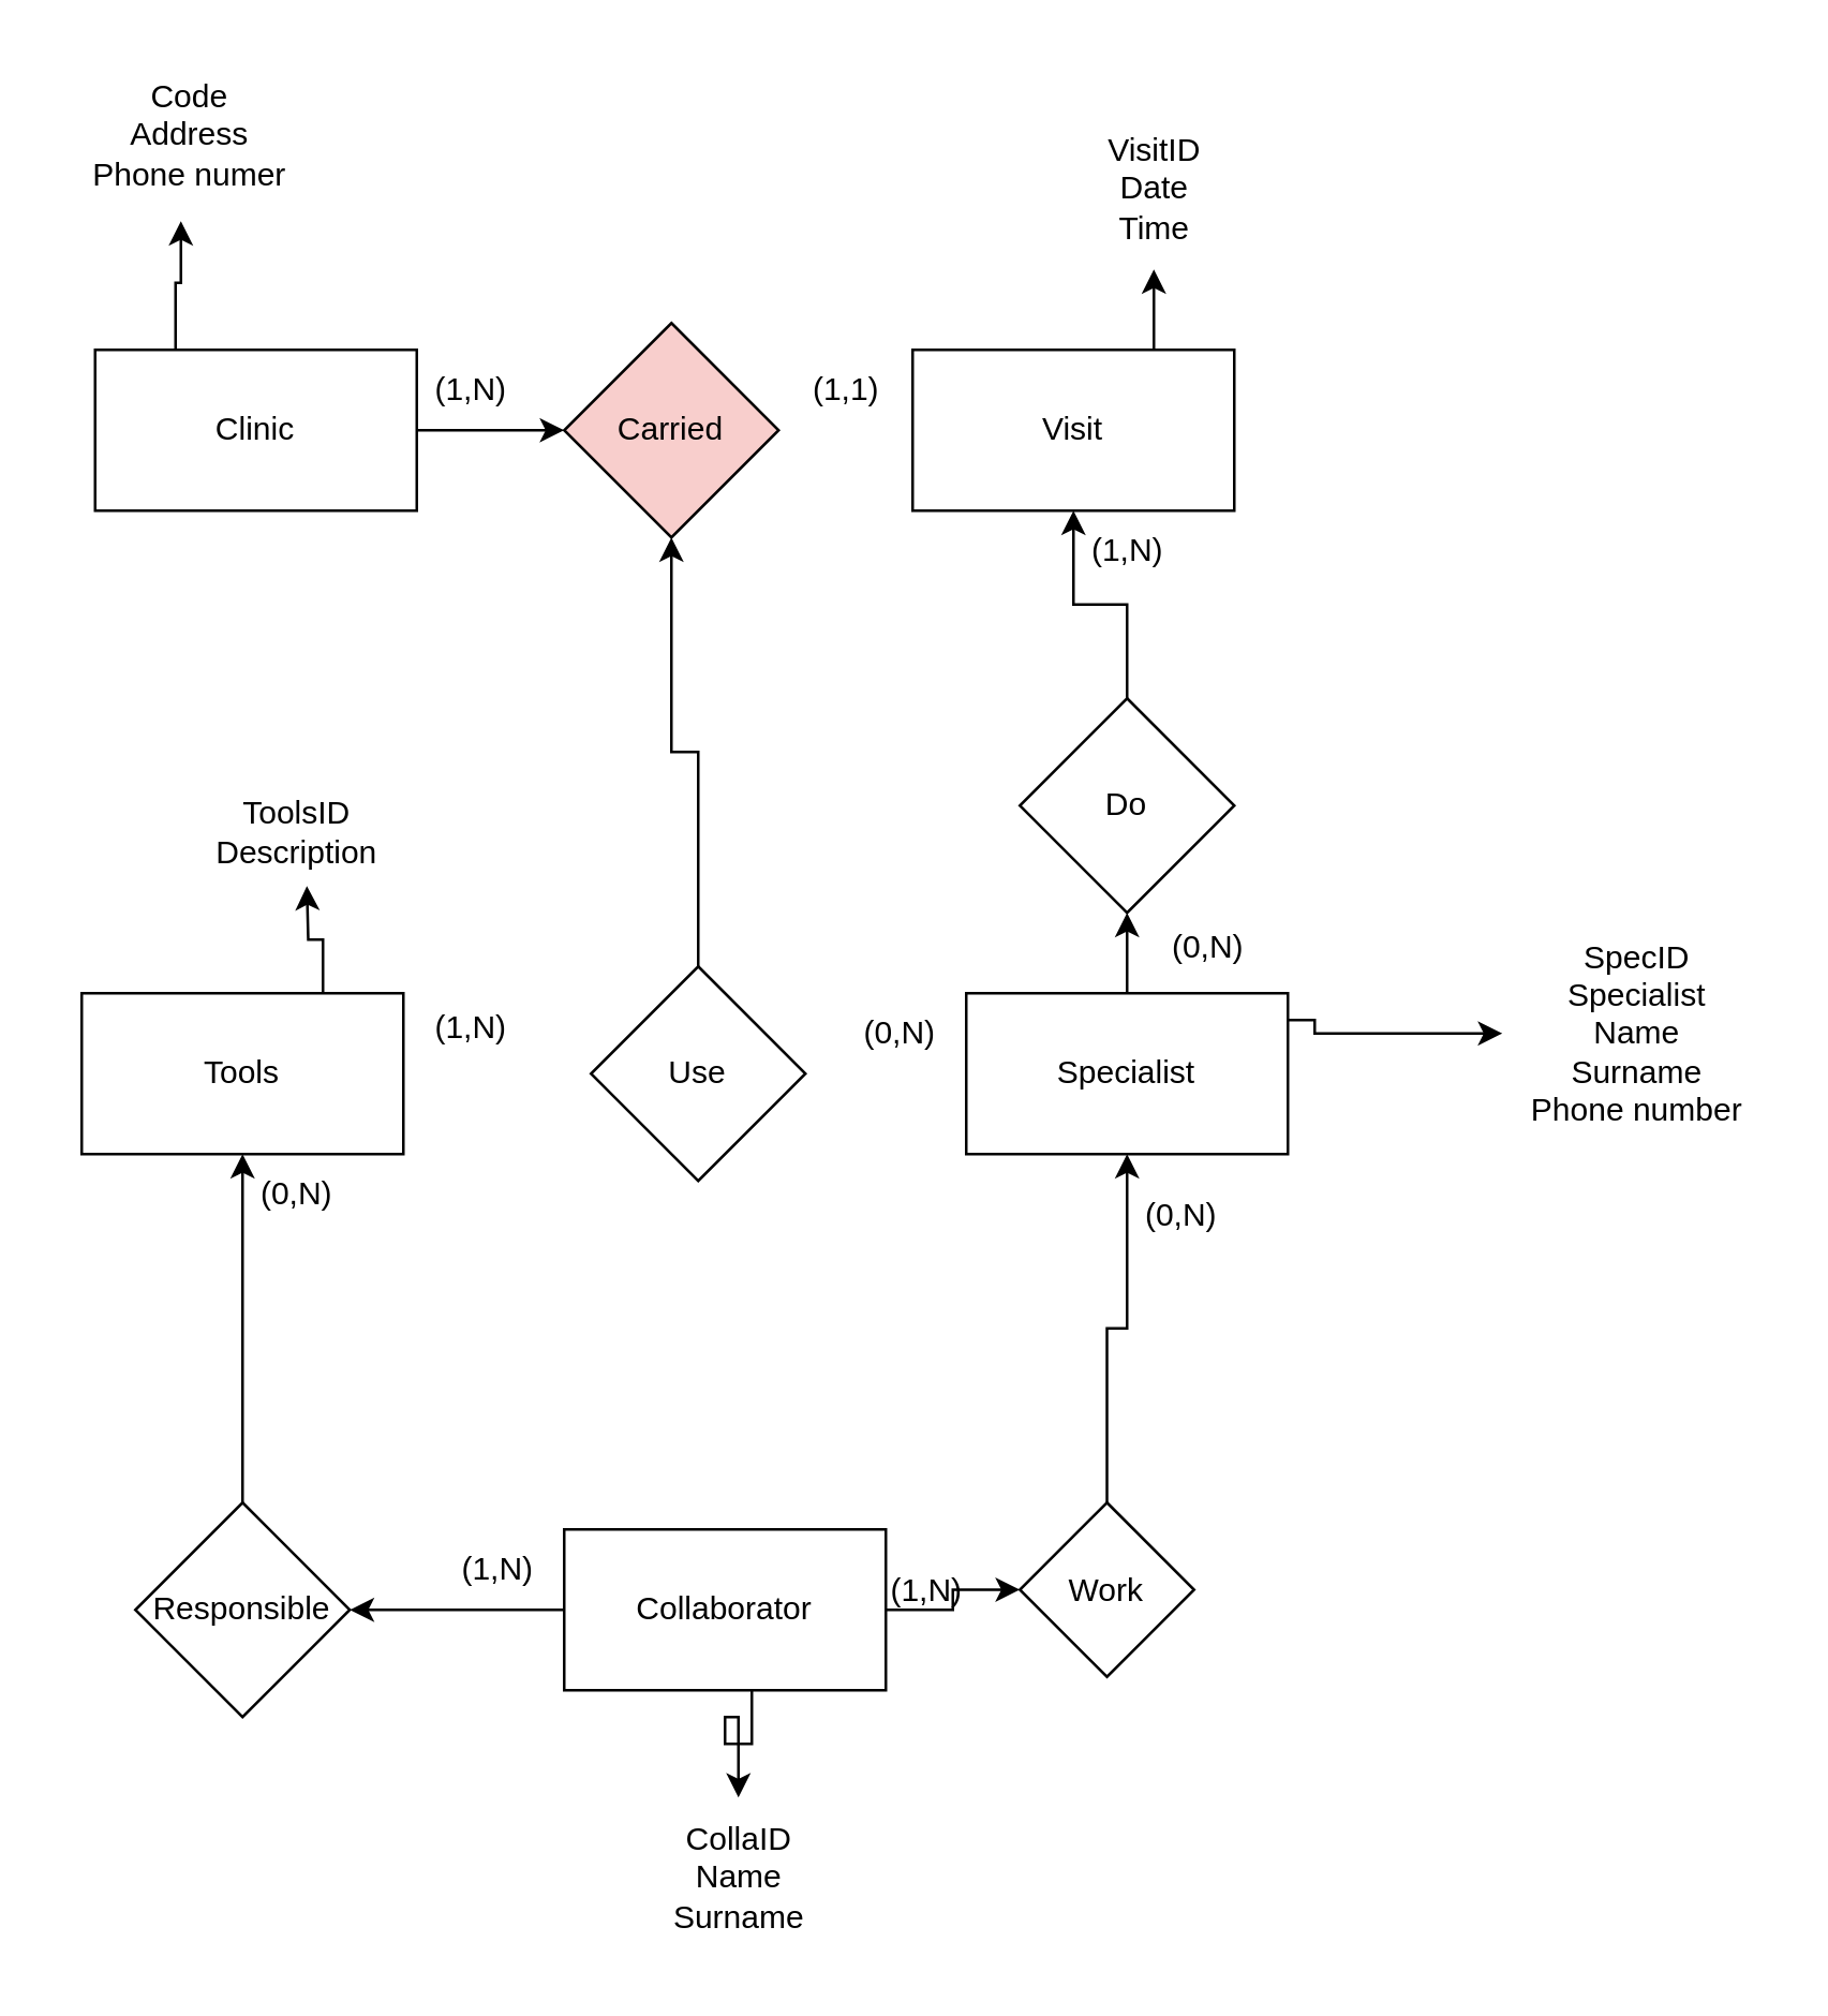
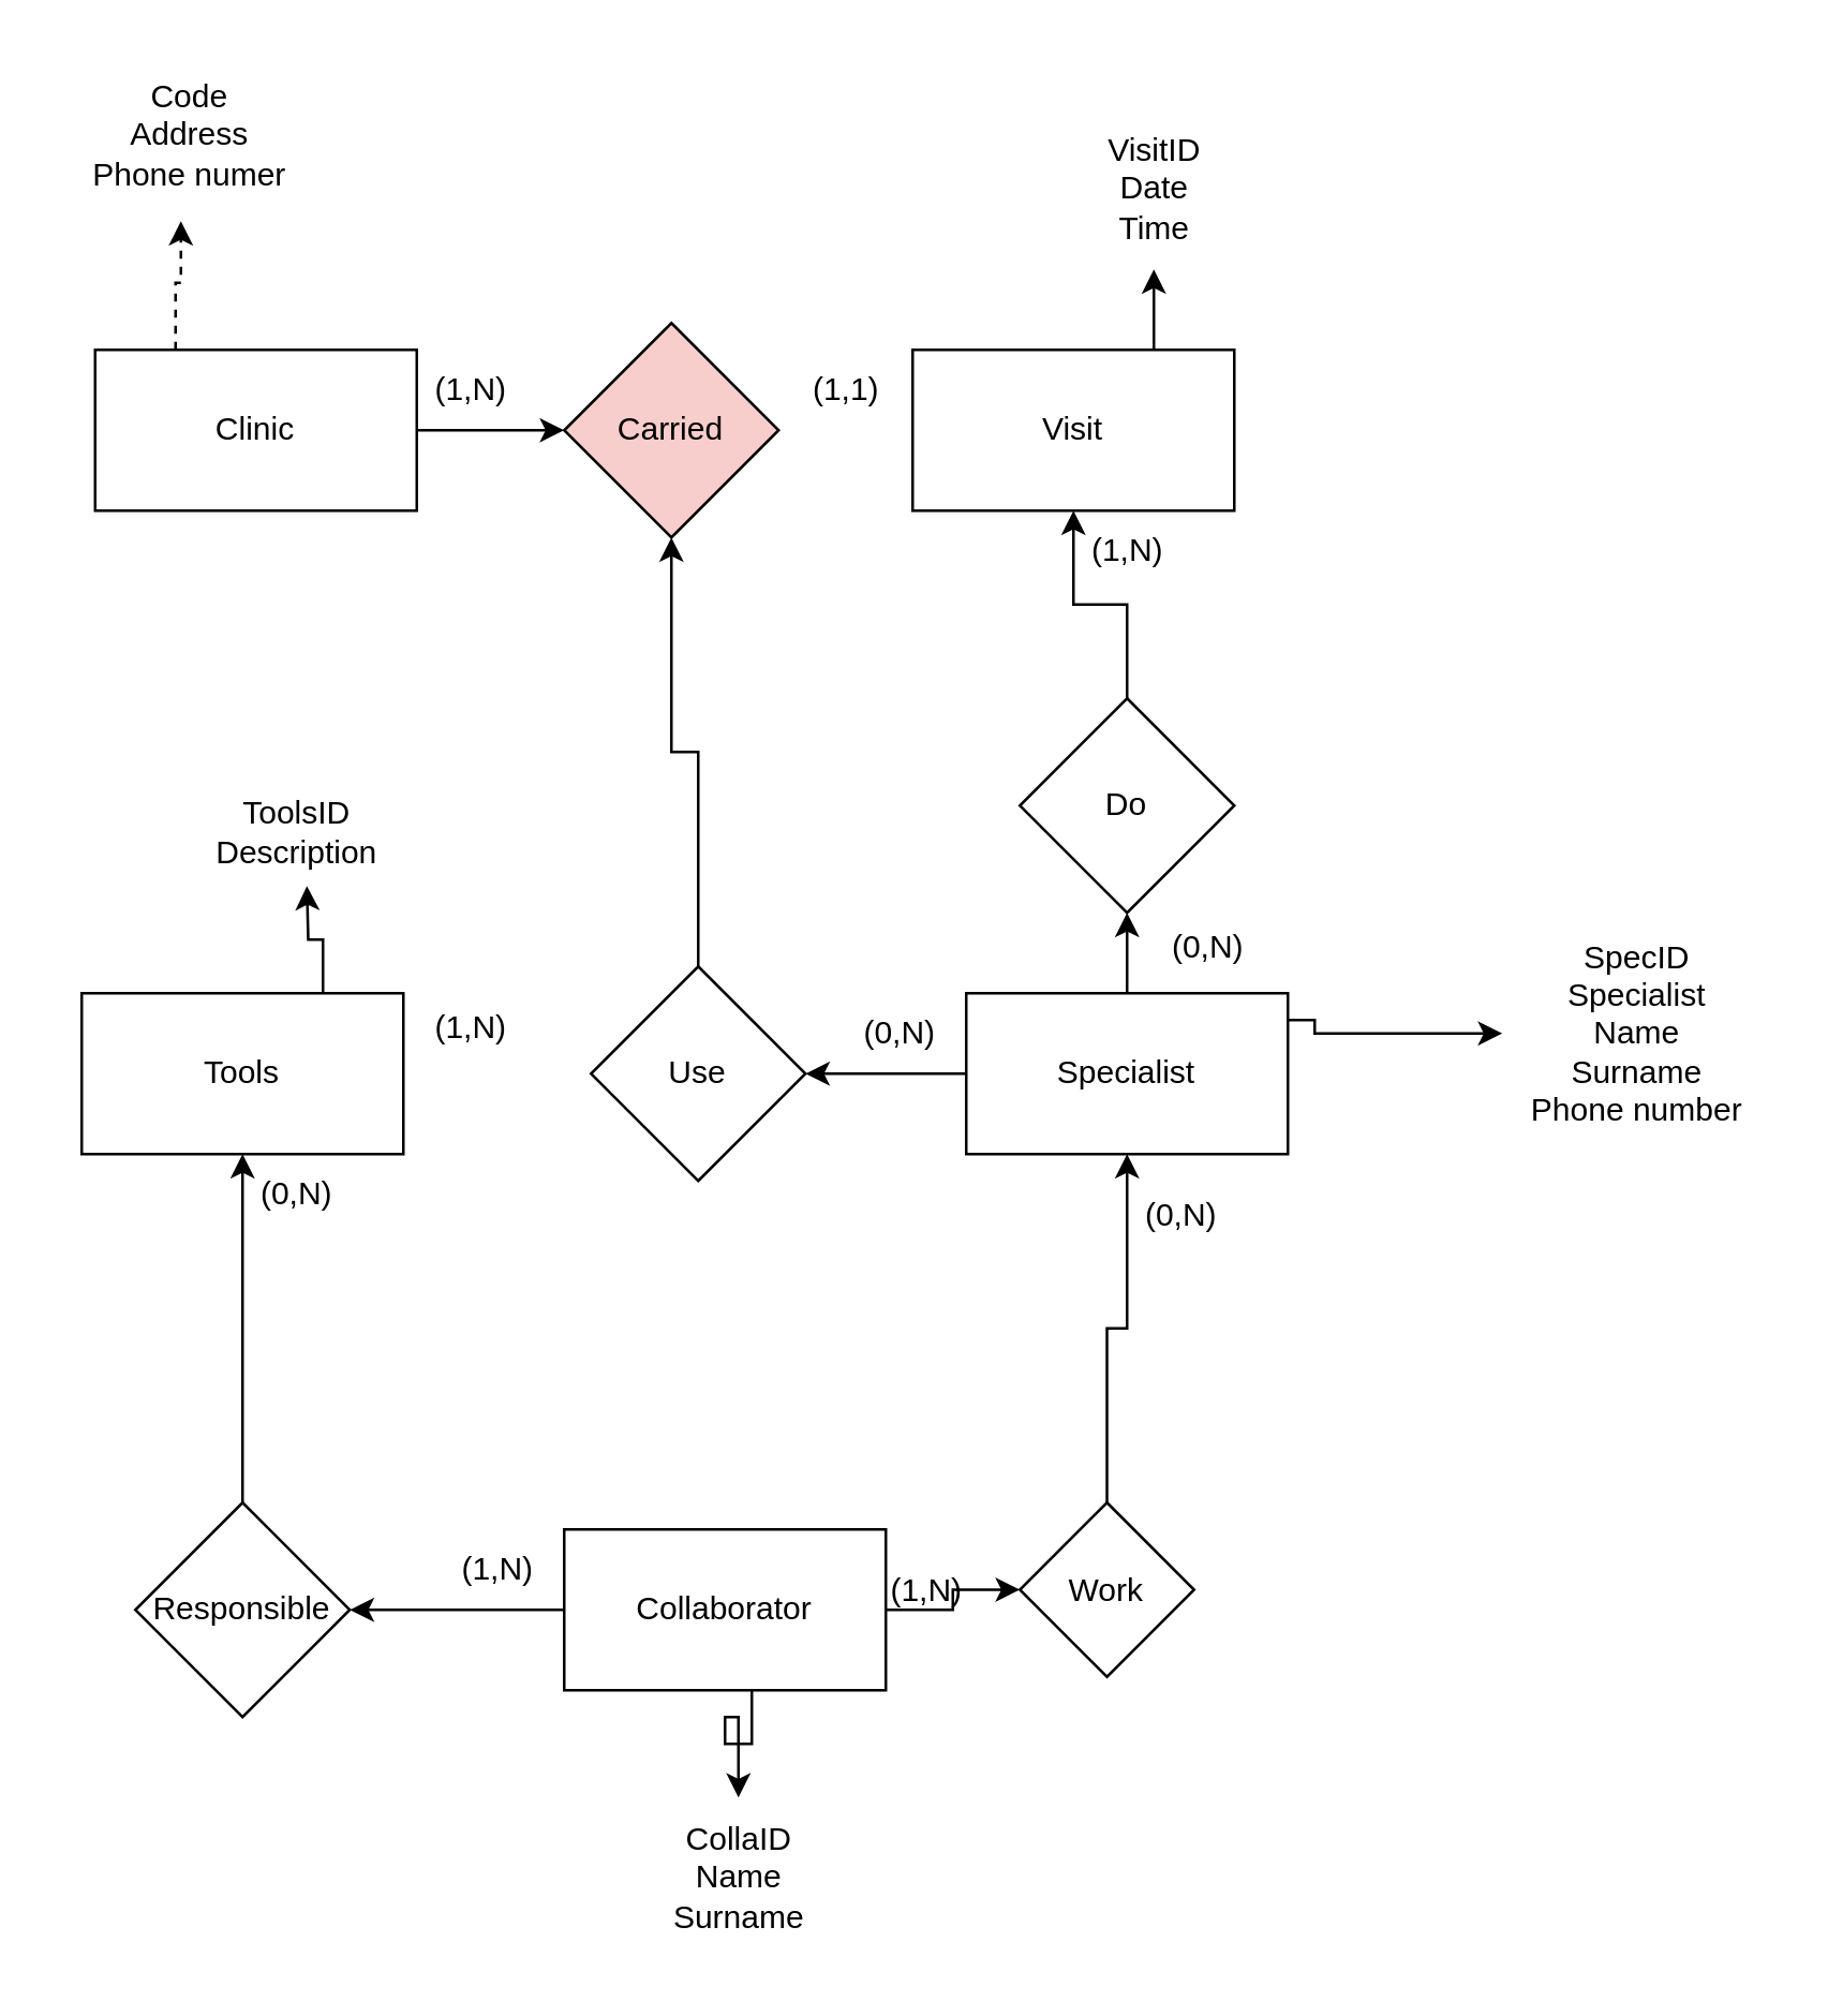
  <mxCell id="0" />
  <mxCell id="1" parent="0" />
  <mxCell id="2" style="edgeStyle=orthogonalEdgeStyle;rounded=0;orthogonalLoop=1;jettySize=auto;html=1;exitX=0.75;exitY=0;exitDx=0;exitDy=0;" edge="1" parent="1" source="3" target="8"><mxGeometry relative="1" as="geometry"><mxPoint x="350" y="140" as="targetPoint" /></mxGeometry></mxCell>
  <mxCell id="3" value="Visit" style="rounded=0;whiteSpace=wrap;html=1;" vertex="1" parent="1"><mxGeometry x="340" y="130" width="120" height="60" as="geometry" /></mxCell>
- <mxCell id="4" style="edgeStyle=orthogonalEdgeStyle;rounded=0;orthogonalLoop=1;jettySize=auto;html=1;exitX=0.25;exitY=0;exitDx=0;exitDy=0;entryX=0.47;entryY=1.033;entryDx=0;entryDy=0;entryPerimeter=0;" edge="1" parent="1" source="6" target="7"><mxGeometry relative="1" as="geometry"><mxPoint x="70" y="130" as="targetPoint" /></mxGeometry></mxCell>
+ <mxCell id="4" style="edgeStyle=orthogonalEdgeStyle;rounded=0;orthogonalLoop=1;jettySize=auto;html=1;exitX=0.25;exitY=0;exitDx=0;exitDy=0;entryX=0.47;entryY=1.033;entryDx=0;entryDy=0;entryPerimeter=0;dashed=1;" edge="1" parent="1" source="6" target="7"><mxGeometry relative="1" as="geometry"><mxPoint x="70" y="130" as="targetPoint" /></mxGeometry></mxCell>
  <mxCell id="5" value="" style="edgeStyle=orthogonalEdgeStyle;rounded=0;orthogonalLoop=1;jettySize=auto;html=1;" edge="1" parent="1" source="6" target="22"><mxGeometry relative="1" as="geometry" /></mxCell>
  <mxCell id="6" value="Clinic" style="whiteSpace=wrap;html=1;" vertex="1" parent="1"><mxGeometry x="35" y="130" width="120" height="60" as="geometry" /></mxCell>
  <mxCell id="7" value="Code&lt;br&gt;Address&lt;br&gt;Phone numer" style="text;html=1;align=center;verticalAlign=middle;resizable=0;points=[];autosize=1;strokeColor=none;fillColor=none;" vertex="1" parent="1"><mxGeometry x="20" y="20" width="100" height="60" as="geometry" /></mxCell>
  <mxCell id="8" value="VisitID&lt;br&gt;Date&lt;br&gt;Time" style="text;html=1;align=center;verticalAlign=middle;resizable=0;points=[];autosize=1;strokeColor=none;fillColor=none;" vertex="1" parent="1"><mxGeometry x="400" y="40" width="60" height="60" as="geometry" /></mxCell>
  <mxCell id="9" style="edgeStyle=orthogonalEdgeStyle;rounded=0;orthogonalLoop=1;jettySize=auto;html=1;exitX=0.25;exitY=0;exitDx=0;exitDy=0;" edge="1" parent="1" source="12" target="13"><mxGeometry relative="1" as="geometry"><mxPoint x="390" y="340" as="targetPoint" /><Array as="points"><mxPoint x="390" y="380" /><mxPoint x="490" y="380" /><mxPoint x="490" y="385" /></Array></mxGeometry></mxCell>
  <mxCell id="10" value="" style="edgeStyle=orthogonalEdgeStyle;rounded=0;orthogonalLoop=1;jettySize=auto;html=1;" edge="1" parent="1" source="12" target="26"><mxGeometry relative="1" as="geometry" /></mxCell>
+ <mxCell id="11" value="" style="edgeStyle=orthogonalEdgeStyle;rounded=0;orthogonalLoop=1;jettySize=auto;html=1;" edge="1" parent="1" source="12" target="30"><mxGeometry relative="1" as="geometry" /></mxCell>
  <mxCell id="12" value="Specialist" style="whiteSpace=wrap;html=1;" vertex="1" parent="1"><mxGeometry x="360" y="370" width="120" height="60" as="geometry" /></mxCell>
  <mxCell id="13" value="SpecID&lt;br&gt;Specialist&lt;br&gt;Name&lt;br&gt;Surname&lt;br&gt;Phone number" style="text;html=1;align=center;verticalAlign=middle;resizable=0;points=[];autosize=1;strokeColor=none;fillColor=none;" vertex="1" parent="1"><mxGeometry x="560" y="340" width="100" height="90" as="geometry" /></mxCell>
  <mxCell id="14" style="edgeStyle=orthogonalEdgeStyle;rounded=0;orthogonalLoop=1;jettySize=auto;html=1;exitX=0.75;exitY=0;exitDx=0;exitDy=0;" edge="1" parent="1" source="15"><mxGeometry relative="1" as="geometry"><mxPoint x="114" y="330" as="targetPoint" /></mxGeometry></mxCell>
  <mxCell id="15" value="Tools" style="whiteSpace=wrap;html=1;" vertex="1" parent="1"><mxGeometry x="30" y="370" width="120" height="60" as="geometry" /></mxCell>
  <mxCell id="16" value="ToolsID&lt;br&gt;Description" style="text;html=1;align=center;verticalAlign=middle;resizable=0;points=[];autosize=1;strokeColor=none;fillColor=none;" vertex="1" parent="1"><mxGeometry x="70" y="290" width="80" height="40" as="geometry" /></mxCell>
  <mxCell id="17" style="edgeStyle=orthogonalEdgeStyle;rounded=0;orthogonalLoop=1;jettySize=auto;html=1;exitX=0;exitY=0.25;exitDx=0;exitDy=0;" edge="1" parent="1" source="20" target="21"><mxGeometry relative="1" as="geometry"><Array as="points"><mxPoint x="280" y="585" /><mxPoint x="280" y="650" /><mxPoint x="270" y="650" /><mxPoint x="270" y="640" /><mxPoint x="275" y="640" /></Array></mxGeometry></mxCell>
  <mxCell id="18" value="" style="edgeStyle=orthogonalEdgeStyle;rounded=0;orthogonalLoop=1;jettySize=auto;html=1;" edge="1" parent="1" source="20" target="34"><mxGeometry relative="1" as="geometry" /></mxCell>
  <mxCell id="19" value="" style="edgeStyle=orthogonalEdgeStyle;rounded=0;orthogonalLoop=1;jettySize=auto;html=1;" edge="1" parent="1" source="20" target="38"><mxGeometry relative="1" as="geometry" /></mxCell>
  <mxCell id="20" value="Collaborator" style="whiteSpace=wrap;html=1;" vertex="1" parent="1"><mxGeometry x="210" y="570" width="120" height="60" as="geometry" /></mxCell>
  <mxCell id="21" value="CollaID&lt;br&gt;Name&lt;br&gt;Surname" style="text;html=1;align=center;verticalAlign=middle;resizable=0;points=[];autosize=1;strokeColor=none;fillColor=none;" vertex="1" parent="1"><mxGeometry x="240" y="670" width="70" height="60" as="geometry" /></mxCell>
  <mxCell id="22" value="Carried" style="rhombus;whiteSpace=wrap;html=1;fillColor=#f8cecc;" vertex="1" parent="1"><mxGeometry x="210" y="120" width="80" height="80" as="geometry" /></mxCell>
  <mxCell id="23" value="(1,1)" style="text;html=1;align=center;verticalAlign=middle;resizable=0;points=[];autosize=1;strokeColor=none;fillColor=none;" vertex="1" parent="1"><mxGeometry x="290" y="130" width="50" height="30" as="geometry" /></mxCell>
  <mxCell id="24" value="(1,N)" style="text;html=1;align=center;verticalAlign=middle;resizable=0;points=[];autosize=1;strokeColor=none;fillColor=none;" vertex="1" parent="1"><mxGeometry x="150" y="130" width="50" height="30" as="geometry" /></mxCell>
  <mxCell id="25" value="" style="edgeStyle=orthogonalEdgeStyle;rounded=0;orthogonalLoop=1;jettySize=auto;html=1;" edge="1" parent="1" source="26" target="3"><mxGeometry relative="1" as="geometry" /></mxCell>
  <mxCell id="26" value="Do" style="rhombus;whiteSpace=wrap;html=1;" vertex="1" parent="1"><mxGeometry x="380" y="260" width="80" height="80" as="geometry" /></mxCell>
  <mxCell id="27" value="(1,N)" style="text;html=1;align=center;verticalAlign=middle;resizable=0;points=[];autosize=1;strokeColor=none;fillColor=none;" vertex="1" parent="1"><mxGeometry x="395" y="190" width="50" height="30" as="geometry" /></mxCell>
  <mxCell id="28" value="(0,N)" style="text;html=1;align=center;verticalAlign=middle;resizable=0;points=[];autosize=1;strokeColor=none;fillColor=none;" vertex="1" parent="1"><mxGeometry x="425" y="338" width="50" height="30" as="geometry" /></mxCell>
  <mxCell id="29" value="" style="edgeStyle=orthogonalEdgeStyle;rounded=0;orthogonalLoop=1;jettySize=auto;html=1;" edge="1" parent="1" source="30" target="22"><mxGeometry relative="1" as="geometry" /></mxCell>
  <mxCell id="30" value="Use" style="rhombus;whiteSpace=wrap;html=1;" vertex="1" parent="1"><mxGeometry x="220" y="360" width="80" height="80" as="geometry" /></mxCell>
  <mxCell id="31" value="(0,N)" style="text;html=1;align=center;verticalAlign=middle;resizable=0;points=[];autosize=1;strokeColor=none;fillColor=none;" vertex="1" parent="1"><mxGeometry x="310" y="370" width="50" height="30" as="geometry" /></mxCell>
  <mxCell id="32" value="(1,N)" style="text;html=1;align=center;verticalAlign=middle;resizable=0;points=[];autosize=1;strokeColor=none;fillColor=none;" vertex="1" parent="1"><mxGeometry x="150" y="368" width="50" height="30" as="geometry" /></mxCell>
  <mxCell id="33" style="edgeStyle=orthogonalEdgeStyle;rounded=0;orthogonalLoop=1;jettySize=auto;html=1;entryX=0.5;entryY=1;entryDx=0;entryDy=0;" edge="1" parent="1" source="34" target="12"><mxGeometry relative="1" as="geometry" /></mxCell>
  <mxCell id="34" value="Work" style="rhombus;whiteSpace=wrap;html=1;" vertex="1" parent="1"><mxGeometry x="380" y="560" width="65" height="65" as="geometry" /></mxCell>
  <mxCell id="35" value="(0,N)" style="text;html=1;align=center;verticalAlign=middle;resizable=0;points=[];autosize=1;strokeColor=none;fillColor=none;" vertex="1" parent="1"><mxGeometry x="415" y="438" width="50" height="30" as="geometry" /></mxCell>
  <mxCell id="36" value="(1,N)" style="text;html=1;align=center;verticalAlign=middle;resizable=0;points=[];autosize=1;strokeColor=none;fillColor=none;" vertex="1" parent="1"><mxGeometry x="320" y="578" width="50" height="30" as="geometry" /></mxCell>
  <mxCell id="37" style="edgeStyle=orthogonalEdgeStyle;rounded=0;orthogonalLoop=1;jettySize=auto;html=1;" edge="1" parent="1" source="38" target="15"><mxGeometry relative="1" as="geometry" /></mxCell>
  <mxCell id="38" value="Responsible" style="rhombus;whiteSpace=wrap;html=1;" vertex="1" parent="1"><mxGeometry x="50" y="560" width="80" height="80" as="geometry" /></mxCell>
  <mxCell id="39" value="(1,N)" style="text;html=1;align=center;verticalAlign=middle;resizable=0;points=[];autosize=1;strokeColor=none;fillColor=none;" vertex="1" parent="1"><mxGeometry x="160" y="570" width="50" height="30" as="geometry" /></mxCell>
  <mxCell id="40" value="(0,N)" style="text;html=1;align=center;verticalAlign=middle;resizable=0;points=[];autosize=1;strokeColor=none;fillColor=none;" vertex="1" parent="1"><mxGeometry x="85" y="430" width="50" height="30" as="geometry" /></mxCell>
